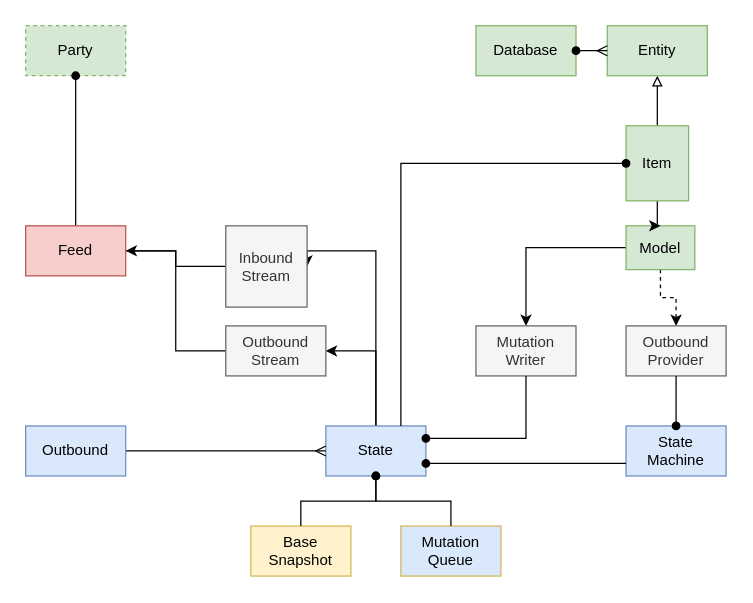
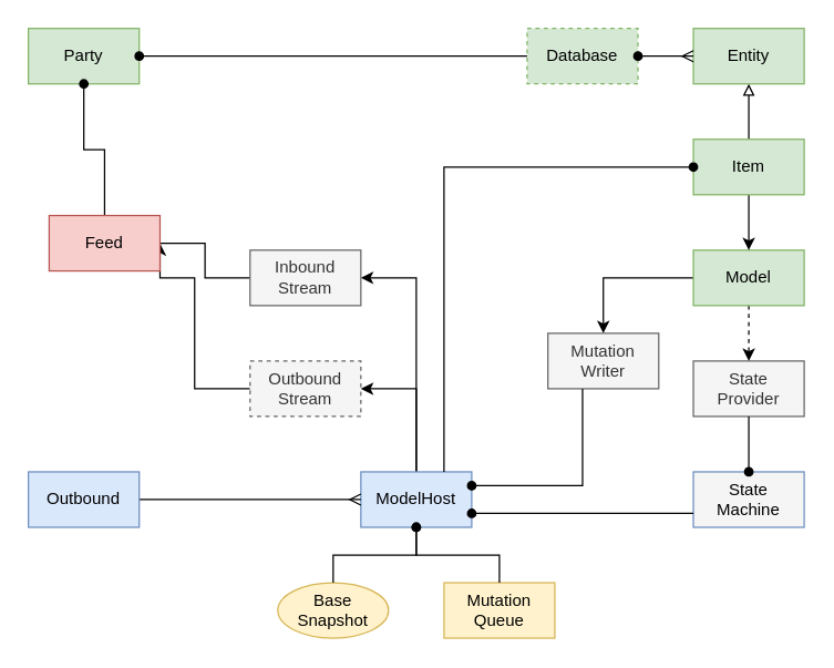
  <mxCell id="0" />
  <mxCell id="1" parent="0" />
  <mxCell id="2" style="edgeStyle=orthogonalEdgeStyle;rounded=0;orthogonalLoop=1;jettySize=auto;html=1;exitX=0.5;exitY=1;exitDx=0;exitDy=0;entryX=0.5;entryY=0;entryDx=0;entryDy=0;endArrow=classic;endFill=1;dashed=1;" edge="1" parent="1" source="4" target="16"><mxGeometry relative="1" as="geometry" /></mxCell>
  <mxCell id="3" style="edgeStyle=orthogonalEdgeStyle;rounded=0;orthogonalLoop=1;jettySize=auto;html=1;entryX=0.5;entryY=0;entryDx=0;entryDy=0;endArrow=classic;endFill=1;" edge="1" parent="1" source="4" target="17"><mxGeometry relative="1" as="geometry" /></mxCell>
- <mxCell id="4" value="Model" style="rounded=0;whiteSpace=wrap;html=1;fillColor=#d5e8d4;strokeColor=#82b366;" vertex="1" parent="1"><mxGeometry x="500" y="180" width="55" height="35" as="geometry" /></mxCell>
- <mxCell id="5" value="State&lt;br&gt;Machine" style="rounded=0;whiteSpace=wrap;html=1;fillColor=#dae8fc;strokeColor=#6c8ebf;" vertex="1" parent="1"><mxGeometry x="500" y="340" width="80" height="40" as="geometry" /></mxCell>
+ <mxCell id="4" value="Model" style="rounded=0;whiteSpace=wrap;html=1;fillColor=#d5e8d4;strokeColor=#82b366;" vertex="1" parent="1"><mxGeometry x="500" y="180" width="80" height="40" as="geometry" /></mxCell>
+ <mxCell id="5" value="State&lt;br&gt;Machine" style="rounded=0;whiteSpace=wrap;html=1;fillColor=#f5f5f5;strokeColor=#6c8ebf;" vertex="1" parent="1"><mxGeometry x="500" y="340" width="80" height="40" as="geometry" /></mxCell>
  <mxCell id="6" style="edgeStyle=orthogonalEdgeStyle;rounded=0;orthogonalLoop=1;jettySize=auto;html=1;exitX=1;exitY=0.5;exitDx=0;exitDy=0;startArrow=classic;startFill=1;endArrow=none;endFill=0;" edge="1" parent="1" source="27" target="8"><mxGeometry relative="1" as="geometry" /></mxCell>
  <mxCell id="7" style="edgeStyle=orthogonalEdgeStyle;rounded=0;orthogonalLoop=1;jettySize=auto;html=1;exitX=1;exitY=0.5;exitDx=0;exitDy=0;entryX=0.5;entryY=0;entryDx=0;entryDy=0;startArrow=classic;startFill=1;endArrow=none;endFill=0;" edge="1" parent="1" source="29" target="8"><mxGeometry relative="1" as="geometry"><mxPoint x="340" y="350" as="targetPoint" /><Array as="points"><mxPoint x="300" y="200" /></Array></mxGeometry></mxCell>
- <mxCell id="8" value="State" style="rounded=0;whiteSpace=wrap;html=1;fillColor=#dae8fc;strokeColor=#6c8ebf;" vertex="1" parent="1"><mxGeometry x="260" y="340" width="80" height="40" as="geometry" /></mxCell>
+ <mxCell id="8" value="ModelHost" style="rounded=0;whiteSpace=wrap;html=1;fillColor=#dae8fc;strokeColor=#6c8ebf;" vertex="1" parent="1"><mxGeometry x="260" y="340" width="80" height="40" as="geometry" /></mxCell>
  <mxCell id="9" style="edgeStyle=orthogonalEdgeStyle;rounded=0;orthogonalLoop=1;jettySize=auto;html=1;" edge="1" parent="1" source="11" target="4"><mxGeometry relative="1" as="geometry" /></mxCell>
  <mxCell id="10" style="edgeStyle=orthogonalEdgeStyle;rounded=0;orthogonalLoop=1;jettySize=auto;html=1;exitX=0.5;exitY=0;exitDx=0;exitDy=0;entryX=0.5;entryY=1;entryDx=0;entryDy=0;endArrow=block;endFill=0;" edge="1" parent="1" source="11" target="21"><mxGeometry relative="1" as="geometry" /></mxCell>
- <mxCell id="11" value="Item" style="rounded=0;whiteSpace=wrap;html=1;fillColor=#d5e8d4;strokeColor=#82b366;" vertex="1" parent="1"><mxGeometry x="500" y="100" width="50" height="60" as="geometry" /></mxCell>
+ <mxCell id="11" value="Item" style="rounded=0;whiteSpace=wrap;html=1;fillColor=#d5e8d4;strokeColor=#82b366;" vertex="1" parent="1"><mxGeometry x="500" y="100" width="80" height="40" as="geometry" /></mxCell>
  <mxCell id="12" value="" style="edgeStyle=orthogonalEdgeStyle;rounded=0;orthogonalLoop=1;jettySize=auto;html=1;exitX=1;exitY=0.5;exitDx=0;exitDy=0;endArrow=ERmany;endFill=0;" edge="1" parent="1" source="13" target="8"><mxGeometry relative="1" as="geometry" /></mxCell>
  <mxCell id="13" value="Outbound" style="rounded=0;whiteSpace=wrap;html=1;fillColor=#dae8fc;strokeColor=#6c8ebf;" vertex="1" parent="1"><mxGeometry x="20" y="340" width="80" height="40" as="geometry" /></mxCell>
- <mxCell id="14" value="Mutation&lt;br&gt;Queue" style="rounded=0;whiteSpace=wrap;html=1;fillColor=#dae8fc;strokeColor=#d6b656;" vertex="1" parent="1"><mxGeometry x="320" y="420" width="80" height="40" as="geometry" /></mxCell>
- <mxCell id="15" value="Base&lt;br&gt;Snapshot" style="rounded=0;whiteSpace=wrap;html=1;fillColor=#fff2cc;strokeColor=#d6b656;" vertex="1" parent="1"><mxGeometry x="200" y="420" width="80" height="40" as="geometry" /></mxCell>
- <mxCell id="16" value="Outbound&lt;br&gt;Provider" style="rounded=0;whiteSpace=wrap;html=1;fillColor=#f5f5f5;strokeColor=#666666;fontColor=#333333;" vertex="1" parent="1"><mxGeometry x="500" y="260" width="80" height="40" as="geometry" /></mxCell>
- <mxCell id="17" value="Mutation&lt;br&gt;Writer" style="rounded=0;whiteSpace=wrap;html=1;fillColor=#f5f5f5;strokeColor=#666666;fontColor=#333333;" vertex="1" parent="1"><mxGeometry x="380" y="260" width="80" height="40" as="geometry" /></mxCell>
+ <mxCell id="14" value="Mutation&lt;br&gt;Queue" style="rounded=0;whiteSpace=wrap;html=1;fillColor=#fff2cc;strokeColor=#d6b656;" vertex="1" parent="1"><mxGeometry x="320" y="420" width="80" height="40" as="geometry" /></mxCell>
+ <mxCell id="15" value="Base&lt;br&gt;Snapshot" style="ellipse;whiteSpace=wrap;html=1;fillColor=#fff2cc;strokeColor=#d6b656;" vertex="1" parent="1"><mxGeometry x="200" y="420" width="80" height="40" as="geometry" /></mxCell>
+ <mxCell id="16" value="State&lt;br&gt;Provider" style="rounded=0;whiteSpace=wrap;html=1;fillColor=#f5f5f5;strokeColor=#666666;fontColor=#333333;" vertex="1" parent="1"><mxGeometry x="500" y="260" width="80" height="40" as="geometry" /></mxCell>
+ <mxCell id="17" value="Mutation&lt;br&gt;Writer" style="rounded=0;whiteSpace=wrap;html=1;fillColor=#f5f5f5;strokeColor=#666666;fontColor=#333333;" vertex="1" parent="1"><mxGeometry x="395" y="240" width="80" height="40" as="geometry" /></mxCell>
  <mxCell id="18" style="edgeStyle=orthogonalEdgeStyle;rounded=0;orthogonalLoop=1;jettySize=auto;html=1;exitX=0.5;exitY=1;exitDx=0;exitDy=0;entryX=0.5;entryY=0;entryDx=0;entryDy=0;endArrow=oval;endFill=1;" edge="1" parent="1" source="16" target="5"><mxGeometry relative="1" as="geometry" /></mxCell>
  <mxCell id="19" style="edgeStyle=orthogonalEdgeStyle;rounded=0;orthogonalLoop=1;jettySize=auto;html=1;entryX=1;entryY=0.25;entryDx=0;entryDy=0;endArrow=oval;endFill=1;" edge="1" parent="1" source="17" target="8"><mxGeometry relative="1" as="geometry"><Array as="points"><mxPoint x="420" y="350" /></Array></mxGeometry></mxCell>
  <mxCell id="20" style="edgeStyle=orthogonalEdgeStyle;rounded=0;orthogonalLoop=1;jettySize=auto;html=1;exitX=0;exitY=0.75;exitDx=0;exitDy=0;entryX=1;entryY=0.75;entryDx=0;entryDy=0;endArrow=oval;endFill=1;" edge="1" parent="1" source="5" target="8"><mxGeometry relative="1" as="geometry" /></mxCell>
- <mxCell id="21" value="Entity" style="rounded=0;whiteSpace=wrap;html=1;fillColor=#d5e8d4;strokeColor=#82b366;" vertex="1" parent="1"><mxGeometry x="485" y="20" width="80" height="40" as="geometry" /></mxCell>
+ <mxCell id="21" value="Entity" style="rounded=0;whiteSpace=wrap;html=1;fillColor=#d5e8d4;strokeColor=#82b366;" vertex="1" parent="1"><mxGeometry x="500" y="20" width="80" height="40" as="geometry" /></mxCell>
  <mxCell id="22" style="edgeStyle=orthogonalEdgeStyle;rounded=0;orthogonalLoop=1;jettySize=auto;html=1;exitX=0.5;exitY=0;exitDx=0;exitDy=0;entryX=0.5;entryY=1;entryDx=0;entryDy=0;endArrow=oval;endFill=1;" edge="1" parent="1" source="15" target="8"><mxGeometry relative="1" as="geometry" /></mxCell>
  <mxCell id="23" style="edgeStyle=orthogonalEdgeStyle;rounded=0;orthogonalLoop=1;jettySize=auto;html=1;exitX=0.5;exitY=0;exitDx=0;exitDy=0;entryX=0.5;entryY=1;entryDx=0;entryDy=0;endArrow=oval;endFill=1;" edge="1" parent="1" source="14" target="8"><mxGeometry relative="1" as="geometry" /></mxCell>
- <mxCell id="24" value="Database" style="rounded=0;whiteSpace=wrap;html=1;fillColor=#d5e8d4;strokeColor=#82b366;" vertex="1" parent="1"><mxGeometry x="380" y="20" width="80" height="40" as="geometry" /></mxCell>
+ <mxCell id="24" value="Database" style="rounded=0;whiteSpace=wrap;html=1;fillColor=#d5e8d4;strokeColor=#82b366;dashed=1;" vertex="1" parent="1"><mxGeometry x="380" y="20" width="80" height="40" as="geometry" /></mxCell>
  <mxCell id="25" style="edgeStyle=orthogonalEdgeStyle;rounded=0;orthogonalLoop=1;jettySize=auto;html=1;endArrow=ERmany;endFill=0;entryX=0;entryY=0.5;entryDx=0;entryDy=0;startArrow=oval;startFill=1;" edge="1" parent="1" source="24" target="21"><mxGeometry relative="1" as="geometry" /></mxCell>
  <mxCell id="26" style="edgeStyle=orthogonalEdgeStyle;rounded=0;orthogonalLoop=1;jettySize=auto;html=1;startArrow=classic;startFill=1;endArrow=none;endFill=0;entryX=0;entryY=0.5;entryDx=0;entryDy=0;exitX=1;exitY=0.5;exitDx=0;exitDy=0;" edge="1" parent="1" source="32" target="27"><mxGeometry relative="1" as="geometry"><mxPoint x="-60" y="200" as="sourcePoint" /><Array as="points"><mxPoint x="140" y="200" /><mxPoint x="140" y="280" /></Array></mxGeometry></mxCell>
- <mxCell id="27" value="Outbound&lt;br&gt;Stream" style="rounded=0;whiteSpace=wrap;html=1;fillColor=#f5f5f5;strokeColor=#666666;fontColor=#333333;" vertex="1" parent="1"><mxGeometry x="180" y="260" width="80" height="40" as="geometry" /></mxCell>
+ <mxCell id="27" value="Outbound&lt;br&gt;Stream" style="rounded=0;whiteSpace=wrap;html=1;fillColor=#f5f5f5;strokeColor=#666666;fontColor=#333333;dashed=1;" vertex="1" parent="1"><mxGeometry x="180" y="260" width="80" height="40" as="geometry" /></mxCell>
  <mxCell id="28" style="edgeStyle=orthogonalEdgeStyle;rounded=0;orthogonalLoop=1;jettySize=auto;html=1;exitX=1;exitY=0.5;exitDx=0;exitDy=0;startArrow=none;startFill=1;endArrow=none;endFill=0;entryX=0;entryY=0.5;entryDx=0;entryDy=0;" edge="1" parent="1" source="32" target="29"><mxGeometry relative="1" as="geometry"><mxPoint x="60" y="340" as="sourcePoint" /></mxGeometry></mxCell>
- <mxCell id="29" value="Inbound&lt;br&gt;Stream" style="rounded=0;whiteSpace=wrap;html=1;fillColor=#f5f5f5;strokeColor=#666666;fontColor=#333333;" vertex="1" parent="1"><mxGeometry x="180" y="180" width="65" height="65" as="geometry" /></mxCell>
- <mxCell id="30" value="Party" style="rounded=0;whiteSpace=wrap;html=1;fillColor=#d5e8d4;strokeColor=#82b366;dashed=1;" vertex="1" parent="1"><mxGeometry x="20" y="20" width="80" height="40" as="geometry" /></mxCell>
+ <mxCell id="29" value="Inbound&lt;br&gt;Stream" style="rounded=0;whiteSpace=wrap;html=1;fillColor=#f5f5f5;strokeColor=#666666;fontColor=#333333;" vertex="1" parent="1"><mxGeometry x="180" y="180" width="80" height="40" as="geometry" /></mxCell>
+ <mxCell id="30" value="Party" style="rounded=0;whiteSpace=wrap;html=1;fillColor=#d5e8d4;strokeColor=#82b366;" vertex="1" parent="1"><mxGeometry x="20" y="20" width="80" height="40" as="geometry" /></mxCell>
  <mxCell id="31" style="edgeStyle=orthogonalEdgeStyle;rounded=0;orthogonalLoop=1;jettySize=auto;html=1;exitX=0.5;exitY=1;exitDx=0;exitDy=0;entryX=0.5;entryY=0;entryDx=0;entryDy=0;startArrow=oval;startFill=1;endArrow=none;endFill=0;" edge="1" parent="1" source="30" target="32"><mxGeometry relative="1" as="geometry" /></mxCell>
- <mxCell id="32" value="Feed" style="rounded=0;whiteSpace=wrap;html=1;fillColor=#f8cecc;strokeColor=#b85450;" vertex="1" parent="1"><mxGeometry x="20" y="180" width="80" height="40" as="geometry" /></mxCell>
+ <mxCell id="32" value="Feed" style="rounded=0;whiteSpace=wrap;html=1;fillColor=#f8cecc;strokeColor=#b85450;" vertex="1" parent="1"><mxGeometry x="35" y="155" width="80" height="40" as="geometry" /></mxCell>
+ <mxCell id="33" style="edgeStyle=orthogonalEdgeStyle;rounded=0;orthogonalLoop=1;jettySize=auto;html=1;startArrow=oval;startFill=1;endArrow=none;endFill=0;entryX=0;entryY=0.5;entryDx=0;entryDy=0;" edge="1" parent="1" source="30" target="24"><mxGeometry relative="1" as="geometry"><mxPoint x="110" y="40" as="sourcePoint" /></mxGeometry></mxCell>
  <mxCell id="34" style="edgeStyle=orthogonalEdgeStyle;rounded=0;orthogonalLoop=1;jettySize=auto;html=1;exitX=0;exitY=0.5;exitDx=0;exitDy=0;entryX=0.75;entryY=0;entryDx=0;entryDy=0;startArrow=oval;startFill=1;endArrow=none;endFill=0;" edge="1" parent="1" source="11" target="8"><mxGeometry relative="1" as="geometry" /></mxCell>
